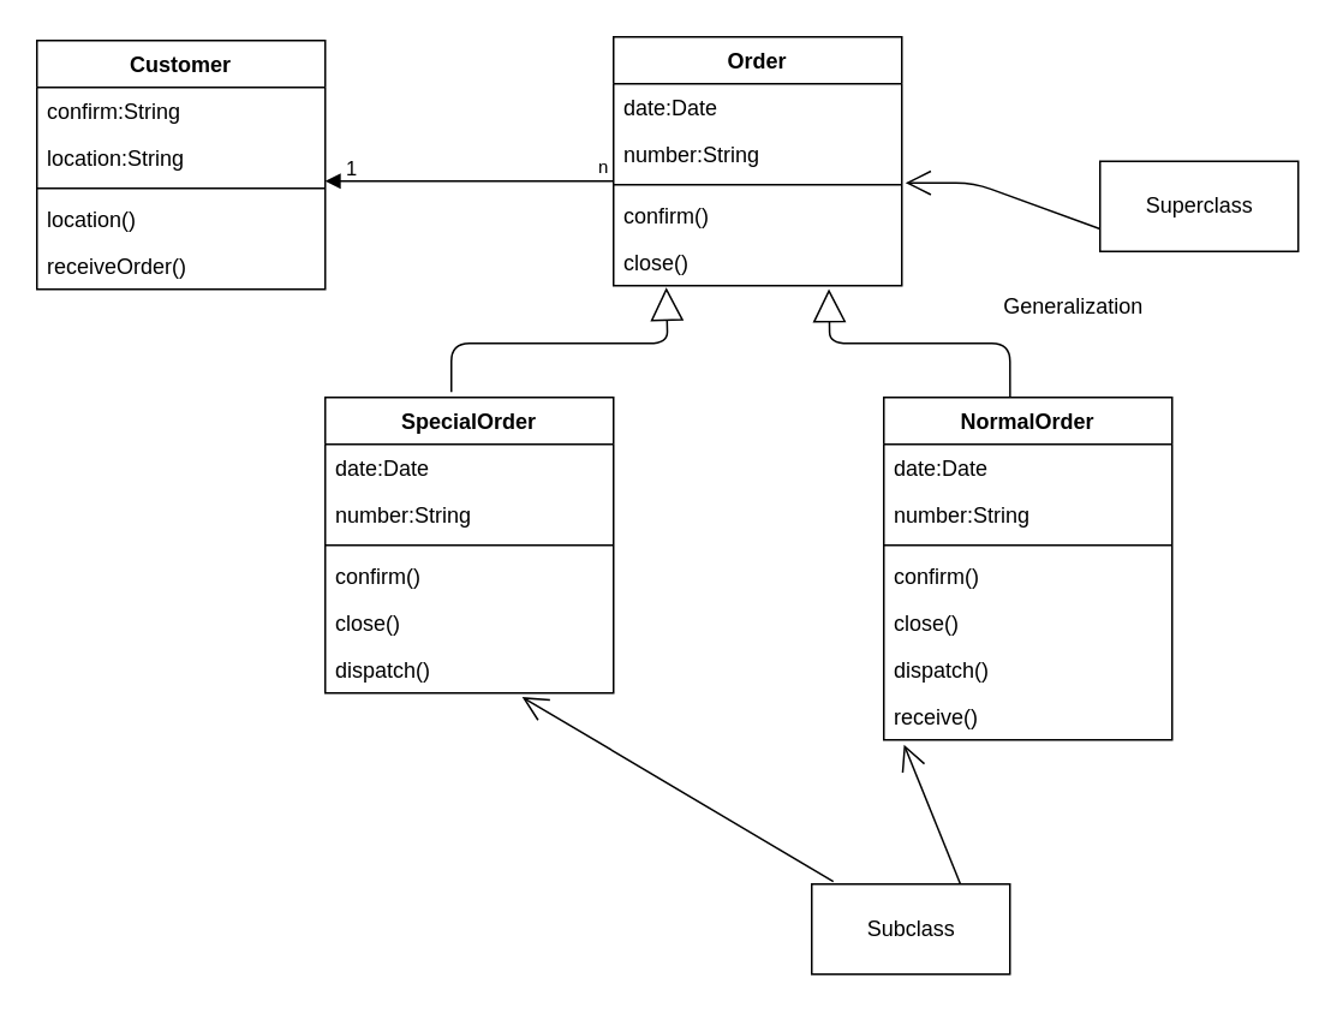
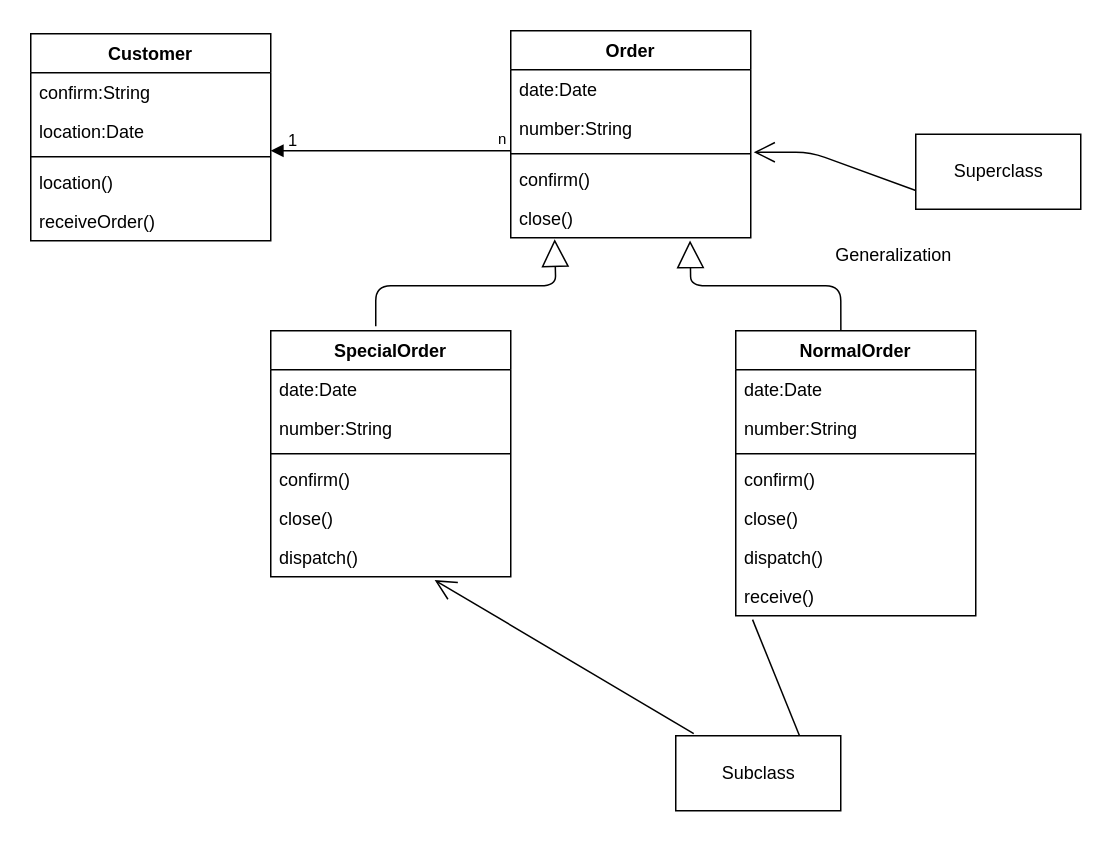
  <mxCell id="0" />
  <mxCell id="1" parent="0" />
  <mxCell id="2" value="Customer" style="swimlane;fontStyle=1;align=center;verticalAlign=top;childLayout=stackLayout;horizontal=1;startSize=26;horizontalStack=0;resizeParent=1;resizeParentMax=0;resizeLast=0;collapsible=1;marginBottom=0;" vertex="1" parent="1"><mxGeometry x="20" y="22" width="160" height="138" as="geometry" /></mxCell>
  <mxCell id="3" value="confirm:String" style="text;strokeColor=none;fillColor=none;align=left;verticalAlign=top;spacingLeft=4;spacingRight=4;overflow=hidden;rotatable=0;points=[[0,0.5],[1,0.5]];portConstraint=eastwest;" vertex="1" parent="2"><mxGeometry y="26" width="160" height="26" as="geometry" /></mxCell>
- <mxCell id="4" value="location:String" style="text;strokeColor=none;fillColor=none;align=left;verticalAlign=top;spacingLeft=4;spacingRight=4;overflow=hidden;rotatable=0;points=[[0,0.5],[1,0.5]];portConstraint=eastwest;" vertex="1" parent="2"><mxGeometry y="52" width="160" height="26" as="geometry" /></mxCell>
+ <mxCell id="4" value="location:Date" style="text;strokeColor=none;fillColor=none;align=left;verticalAlign=top;spacingLeft=4;spacingRight=4;overflow=hidden;rotatable=0;points=[[0,0.5],[1,0.5]];portConstraint=eastwest;" vertex="1" parent="2"><mxGeometry y="52" width="160" height="26" as="geometry" /></mxCell>
  <mxCell id="5" value="" style="line;strokeWidth=1;fillColor=none;align=left;verticalAlign=middle;spacingTop=-1;spacingLeft=3;spacingRight=3;rotatable=0;labelPosition=right;points=[];portConstraint=eastwest;" vertex="1" parent="2"><mxGeometry y="78" width="160" height="8" as="geometry" /></mxCell>
  <mxCell id="6" value="location()" style="text;strokeColor=none;fillColor=none;align=left;verticalAlign=top;spacingLeft=4;spacingRight=4;overflow=hidden;rotatable=0;points=[[0,0.5],[1,0.5]];portConstraint=eastwest;" vertex="1" parent="2"><mxGeometry y="86" width="160" height="26" as="geometry" /></mxCell>
  <mxCell id="7" value="receiveOrder()" style="text;strokeColor=none;fillColor=none;align=left;verticalAlign=top;spacingLeft=4;spacingRight=4;overflow=hidden;rotatable=0;points=[[0,0.5],[1,0.5]];portConstraint=eastwest;" vertex="1" parent="2"><mxGeometry y="112" width="160" height="26" as="geometry" /></mxCell>
  <mxCell id="8" value="Order" style="swimlane;fontStyle=1;align=center;verticalAlign=top;childLayout=stackLayout;horizontal=1;startSize=26;horizontalStack=0;resizeParent=1;resizeParentMax=0;resizeLast=0;collapsible=1;marginBottom=0;" vertex="1" parent="1"><mxGeometry x="340" y="20" width="160" height="138" as="geometry" /></mxCell>
  <mxCell id="9" value="date:Date" style="text;strokeColor=none;fillColor=none;align=left;verticalAlign=top;spacingLeft=4;spacingRight=4;overflow=hidden;rotatable=0;points=[[0,0.5],[1,0.5]];portConstraint=eastwest;" vertex="1" parent="8"><mxGeometry y="26" width="160" height="26" as="geometry" /></mxCell>
  <mxCell id="10" value="number:String" style="text;strokeColor=none;fillColor=none;align=left;verticalAlign=top;spacingLeft=4;spacingRight=4;overflow=hidden;rotatable=0;points=[[0,0.5],[1,0.5]];portConstraint=eastwest;" vertex="1" parent="8"><mxGeometry y="52" width="160" height="26" as="geometry" /></mxCell>
  <mxCell id="11" value="" style="line;strokeWidth=1;fillColor=none;align=left;verticalAlign=middle;spacingTop=-1;spacingLeft=3;spacingRight=3;rotatable=0;labelPosition=right;points=[];portConstraint=eastwest;" vertex="1" parent="8"><mxGeometry y="78" width="160" height="8" as="geometry" /></mxCell>
  <mxCell id="12" value="confirm()" style="text;strokeColor=none;fillColor=none;align=left;verticalAlign=top;spacingLeft=4;spacingRight=4;overflow=hidden;rotatable=0;points=[[0,0.5],[1,0.5]];portConstraint=eastwest;" vertex="1" parent="8"><mxGeometry y="86" width="160" height="26" as="geometry" /></mxCell>
  <mxCell id="13" value="close()" style="text;strokeColor=none;fillColor=none;align=left;verticalAlign=top;spacingLeft=4;spacingRight=4;overflow=hidden;rotatable=0;points=[[0,0.5],[1,0.5]];portConstraint=eastwest;" vertex="1" parent="8"><mxGeometry y="112" width="160" height="26" as="geometry" /></mxCell>
  <mxCell id="14" value="SpecialOrder" style="swimlane;fontStyle=1;align=center;verticalAlign=top;childLayout=stackLayout;horizontal=1;startSize=26;horizontalStack=0;resizeParent=1;resizeParentMax=0;resizeLast=0;collapsible=1;marginBottom=0;" vertex="1" parent="1"><mxGeometry x="180" y="220" width="160" height="164" as="geometry" /></mxCell>
  <mxCell id="15" value="date:Date" style="text;strokeColor=none;fillColor=none;align=left;verticalAlign=top;spacingLeft=4;spacingRight=4;overflow=hidden;rotatable=0;points=[[0,0.5],[1,0.5]];portConstraint=eastwest;" vertex="1" parent="14"><mxGeometry y="26" width="160" height="26" as="geometry" /></mxCell>
  <mxCell id="16" value="number:String" style="text;strokeColor=none;fillColor=none;align=left;verticalAlign=top;spacingLeft=4;spacingRight=4;overflow=hidden;rotatable=0;points=[[0,0.5],[1,0.5]];portConstraint=eastwest;" vertex="1" parent="14"><mxGeometry y="52" width="160" height="26" as="geometry" /></mxCell>
  <mxCell id="17" value="" style="line;strokeWidth=1;fillColor=none;align=left;verticalAlign=middle;spacingTop=-1;spacingLeft=3;spacingRight=3;rotatable=0;labelPosition=right;points=[];portConstraint=eastwest;" vertex="1" parent="14"><mxGeometry y="78" width="160" height="8" as="geometry" /></mxCell>
  <mxCell id="18" value="confirm()" style="text;strokeColor=none;fillColor=none;align=left;verticalAlign=top;spacingLeft=4;spacingRight=4;overflow=hidden;rotatable=0;points=[[0,0.5],[1,0.5]];portConstraint=eastwest;" vertex="1" parent="14"><mxGeometry y="86" width="160" height="26" as="geometry" /></mxCell>
  <mxCell id="19" value="close()" style="text;strokeColor=none;fillColor=none;align=left;verticalAlign=top;spacingLeft=4;spacingRight=4;overflow=hidden;rotatable=0;points=[[0,0.5],[1,0.5]];portConstraint=eastwest;" vertex="1" parent="14"><mxGeometry y="112" width="160" height="26" as="geometry" /></mxCell>
  <mxCell id="20" value="dispatch()" style="text;strokeColor=none;fillColor=none;align=left;verticalAlign=top;spacingLeft=4;spacingRight=4;overflow=hidden;rotatable=0;points=[[0,0.5],[1,0.5]];portConstraint=eastwest;" vertex="1" parent="14"><mxGeometry y="138" width="160" height="26" as="geometry" /></mxCell>
  <mxCell id="21" value="NormalOrder" style="swimlane;fontStyle=1;align=center;verticalAlign=top;childLayout=stackLayout;horizontal=1;startSize=26;horizontalStack=0;resizeParent=1;resizeParentMax=0;resizeLast=0;collapsible=1;marginBottom=0;" vertex="1" parent="1"><mxGeometry x="490" y="220" width="160" height="190" as="geometry" /></mxCell>
  <mxCell id="22" value="date:Date" style="text;strokeColor=none;fillColor=none;align=left;verticalAlign=top;spacingLeft=4;spacingRight=4;overflow=hidden;rotatable=0;points=[[0,0.5],[1,0.5]];portConstraint=eastwest;" vertex="1" parent="21"><mxGeometry y="26" width="160" height="26" as="geometry" /></mxCell>
  <mxCell id="23" value="number:String" style="text;strokeColor=none;fillColor=none;align=left;verticalAlign=top;spacingLeft=4;spacingRight=4;overflow=hidden;rotatable=0;points=[[0,0.5],[1,0.5]];portConstraint=eastwest;" vertex="1" parent="21"><mxGeometry y="52" width="160" height="26" as="geometry" /></mxCell>
  <mxCell id="24" value="" style="line;strokeWidth=1;fillColor=none;align=left;verticalAlign=middle;spacingTop=-1;spacingLeft=3;spacingRight=3;rotatable=0;labelPosition=right;points=[];portConstraint=eastwest;" vertex="1" parent="21"><mxGeometry y="78" width="160" height="8" as="geometry" /></mxCell>
  <mxCell id="25" value="confirm()" style="text;strokeColor=none;fillColor=none;align=left;verticalAlign=top;spacingLeft=4;spacingRight=4;overflow=hidden;rotatable=0;points=[[0,0.5],[1,0.5]];portConstraint=eastwest;" vertex="1" parent="21"><mxGeometry y="86" width="160" height="26" as="geometry" /></mxCell>
  <mxCell id="26" value="close()" style="text;strokeColor=none;fillColor=none;align=left;verticalAlign=top;spacingLeft=4;spacingRight=4;overflow=hidden;rotatable=0;points=[[0,0.5],[1,0.5]];portConstraint=eastwest;" vertex="1" parent="21"><mxGeometry y="112" width="160" height="26" as="geometry" /></mxCell>
  <mxCell id="27" value="dispatch()" style="text;strokeColor=none;fillColor=none;align=left;verticalAlign=top;spacingLeft=4;spacingRight=4;overflow=hidden;rotatable=0;points=[[0,0.5],[1,0.5]];portConstraint=eastwest;" vertex="1" parent="21"><mxGeometry y="138" width="160" height="26" as="geometry" /></mxCell>
  <mxCell id="28" value="receive()" style="text;strokeColor=none;fillColor=none;align=left;verticalAlign=top;spacingLeft=4;spacingRight=4;overflow=hidden;rotatable=0;points=[[0,0.5],[1,0.5]];portConstraint=eastwest;" vertex="1" parent="21"><mxGeometry y="164" width="160" height="26" as="geometry" /></mxCell>
  <mxCell id="29" value="1" style="endArrow=block;endFill=1;html=1;edgeStyle=orthogonalEdgeStyle;align=left;verticalAlign=top;" edge="1" parent="1"><mxGeometry x="0.875" y="-20" relative="1" as="geometry"><mxPoint x="340" y="100" as="sourcePoint" /><mxPoint x="180" y="100" as="targetPoint" /><mxPoint as="offset" /></mxGeometry></mxCell>
  <mxCell id="30" value="n" style="resizable=0;html=1;align=left;verticalAlign=bottom;labelBackgroundColor=#ffffff;fontSize=10;" connectable="0" vertex="1" parent="29"><mxGeometry x="-1" relative="1" as="geometry"><mxPoint x="-10" as="offset" /></mxGeometry></mxCell>
  <mxCell id="31" value="" style="endArrow=open;endFill=1;endSize=12;html=1;exitX=0;exitY=0.75;exitDx=0;exitDy=0;" edge="1" parent="1" source="32"><mxGeometry width="160" relative="1" as="geometry"><mxPoint x="660" y="100" as="sourcePoint" /><mxPoint x="502" y="101" as="targetPoint" /><Array as="points"><mxPoint x="540" y="101" /></Array></mxGeometry></mxCell>
  <mxCell id="32" value="Superclass" style="html=1;" vertex="1" parent="1"><mxGeometry x="610" y="89" width="110" height="50" as="geometry" /></mxCell>
  <mxCell id="33" value="Subclass" style="html=1;" vertex="1" parent="1"><mxGeometry x="450" y="490" width="110" height="50" as="geometry" /></mxCell>
  <mxCell id="34" value="" style="endArrow=open;endFill=1;endSize=12;html=1;entryX=0.683;entryY=1.085;entryDx=0;entryDy=0;entryPerimeter=0;exitX=0.109;exitY=-0.028;exitDx=0;exitDy=0;exitPerimeter=0;" edge="1" parent="1" source="33" target="20"><mxGeometry width="160" relative="1" as="geometry"><mxPoint x="150" y="440" as="sourcePoint" /><mxPoint x="310" y="440" as="targetPoint" /><Array as="points" /></mxGeometry></mxCell>
- <mxCell id="35" value="" style="endArrow=open;endFill=1;endSize=12;html=1;entryX=0.07;entryY=1.1;entryDx=0;entryDy=0;entryPerimeter=0;exitX=0.75;exitY=0;exitDx=0;exitDy=0;" edge="1" parent="1" source="33" target="28"><mxGeometry width="160" relative="1" as="geometry"><mxPoint x="550" y="490" as="sourcePoint" /><mxPoint x="477.29" y="387.61" as="targetPoint" /><Array as="points" /></mxGeometry></mxCell>
+ <mxCell id="35" value="" style="endArrow=none;endFill=1;endSize=12;html=1;entryX=0.07;entryY=1.1;entryDx=0;entryDy=0;entryPerimeter=0;exitX=0.75;exitY=0;exitDx=0;exitDy=0;" edge="1" parent="1" source="33" target="28"><mxGeometry width="160" relative="1" as="geometry"><mxPoint x="550" y="490" as="sourcePoint" /><mxPoint x="477.29" y="387.61" as="targetPoint" /><Array as="points" /></mxGeometry></mxCell>
  <mxCell id="36" value="" style="endArrow=block;endSize=16;endFill=0;html=1;entryX=0.183;entryY=1.038;entryDx=0;entryDy=0;entryPerimeter=0;" edge="1" parent="1" target="13"><mxGeometry x="-0.529" y="-42" width="160" relative="1" as="geometry"><mxPoint x="250" y="217" as="sourcePoint" /><mxPoint x="380" y="200" as="targetPoint" /><Array as="points"><mxPoint x="250" y="190" /><mxPoint x="370" y="190" /></Array><mxPoint x="30" y="-72" as="offset" /></mxGeometry></mxCell>
  <mxCell id="37" value="" style="endArrow=block;endSize=16;endFill=0;html=1;exitX=0.438;exitY=0;exitDx=0;exitDy=0;exitPerimeter=0;entryX=0.747;entryY=1.069;entryDx=0;entryDy=0;entryPerimeter=0;" edge="1" parent="1" source="21" target="13"><mxGeometry x="0.375" y="50" width="160" relative="1" as="geometry"><mxPoint x="600" y="190" as="sourcePoint" /><mxPoint x="460" y="170" as="targetPoint" /><Array as="points"><mxPoint x="560" y="190" /><mxPoint x="460" y="190" /></Array><mxPoint as="offset" /></mxGeometry></mxCell>
  <mxCell id="38" value="Generalization" style="text;html=1;align=center;verticalAlign=middle;resizable=0;points=[];autosize=1;" vertex="1" parent="1"><mxGeometry x="550" y="160" width="90" height="20" as="geometry" /></mxCell>
